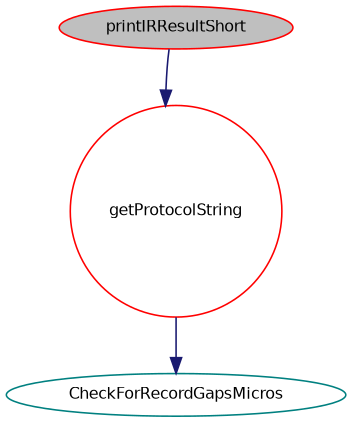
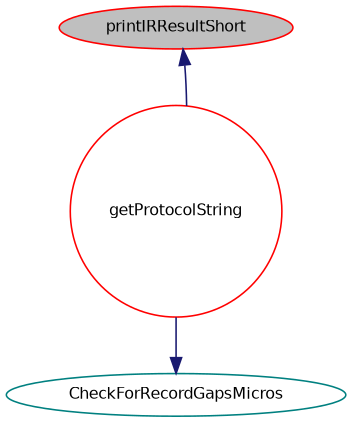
  digraph {
    rankdir=TB
    node [color=red fillcolor=white fontname=Helvetica fontsize=10 shape=ellipse style=filled]
    edge [color=midnightblue fontname=Helvetica fontsize=10 labelfontname=Helvetica labelfontsize=10 style=solid]
    n1 [fillcolor=grey75 fontcolor=black height=0.2 label=printIRResultShort width=0.4]
    n2 [height=0.2 label=getProtocolString shape=circle width=0.4]
    n3 [color=teal height=0.2 label=CheckForRecordGapsMicros width=0.4]
-   n1 -> n2
+   n2 -> n1
    n2 -> n3
  }
